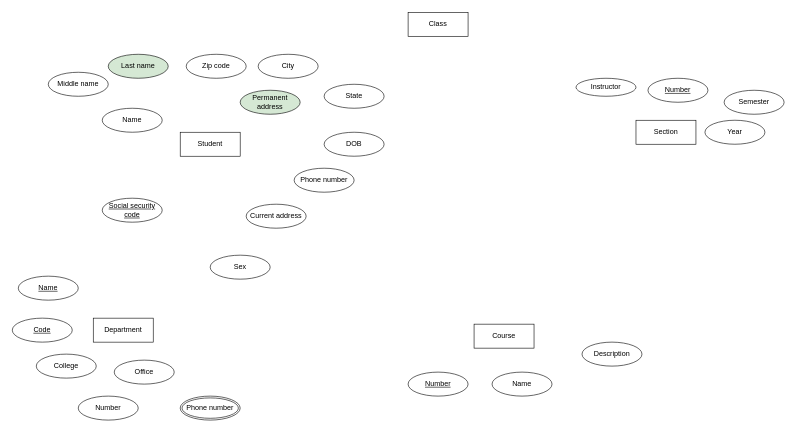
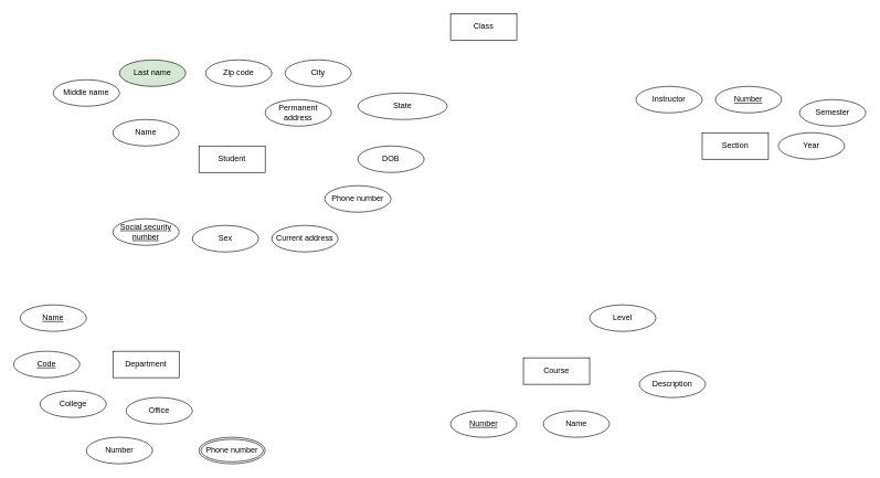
  <mxCell id="0" />
  <mxCell id="1" parent="0" />
  <mxCell id="2" value="Student" style="whiteSpace=wrap;html=1;align=center;" vertex="1" parent="1"><mxGeometry x="300" y="220" width="100" height="40" as="geometry" /></mxCell>
  <mxCell id="3" value="Name" style="ellipse;whiteSpace=wrap;html=1;align=center;" vertex="1" parent="1"><mxGeometry x="170" y="180" width="100" height="40" as="geometry" /></mxCell>
- <mxCell id="4" value="Social security code" style="ellipse;whiteSpace=wrap;html=1;align=center;fontStyle=4;" vertex="1" parent="1"><mxGeometry x="170" y="330" width="100" height="40" as="geometry" /></mxCell>
+ <mxCell id="4" value="Social security number" style="ellipse;whiteSpace=wrap;html=1;align=center;fontStyle=4;" vertex="1" parent="1"><mxGeometry x="170" y="330" width="100" height="40" as="geometry" /></mxCell>
  <mxCell id="5" value="Current address" style="ellipse;whiteSpace=wrap;html=1;align=center;" vertex="1" parent="1"><mxGeometry x="410" y="340" width="100" height="40" as="geometry" /></mxCell>
- <mxCell id="6" value="Permanent address" style="ellipse;whiteSpace=wrap;html=1;align=center;fillColor=#d5e8d4;" vertex="1" parent="1"><mxGeometry x="400" y="150" width="100" height="40" as="geometry" /></mxCell>
+ <mxCell id="6" value="Permanent address" style="ellipse;whiteSpace=wrap;html=1;align=center;" vertex="1" parent="1"><mxGeometry x="400" y="150" width="100" height="40" as="geometry" /></mxCell>
  <mxCell id="7" value="Phone number" style="ellipse;whiteSpace=wrap;html=1;align=center;" vertex="1" parent="1"><mxGeometry x="490" y="280" width="100" height="40" as="geometry" /></mxCell>
  <mxCell id="8" value="DOB" style="ellipse;whiteSpace=wrap;html=1;align=center;" vertex="1" parent="1"><mxGeometry x="540" y="220" width="100" height="40" as="geometry" /></mxCell>
- <mxCell id="9" value="Sex" style="ellipse;whiteSpace=wrap;html=1;align=center;" vertex="1" parent="1"><mxGeometry x="350" y="425" width="100" height="40" as="geometry" /></mxCell>
- <mxCell id="10" value="Department" style="whiteSpace=wrap;html=1;align=center;" vertex="1" parent="1"><mxGeometry x="155" y="530" width="100" height="40" as="geometry" /></mxCell>
+ <mxCell id="9" value="Sex" style="ellipse;whiteSpace=wrap;html=1;align=center;" vertex="1" parent="1"><mxGeometry x="290" y="340" width="100" height="40" as="geometry" /></mxCell>
+ <mxCell id="10" value="Department" style="whiteSpace=wrap;html=1;align=center;" vertex="1" parent="1"><mxGeometry x="170" y="530" width="100" height="40" as="geometry" /></mxCell>
  <mxCell id="11" value="Course" style="whiteSpace=wrap;html=1;align=center;" vertex="1" parent="1"><mxGeometry x="790" y="540" width="100" height="40" as="geometry" /></mxCell>
  <mxCell id="12" value="Section" style="whiteSpace=wrap;html=1;align=center;" vertex="1" parent="1"><mxGeometry x="1060" y="200" width="100" height="40" as="geometry" /></mxCell>
  <mxCell id="13" value="Zip code" style="ellipse;whiteSpace=wrap;html=1;align=center;" vertex="1" parent="1"><mxGeometry x="310" y="90" width="100" height="40" as="geometry" /></mxCell>
- <mxCell id="14" value="State" style="ellipse;whiteSpace=wrap;html=1;align=center;" vertex="1" parent="1"><mxGeometry x="540" y="140" width="100" height="40" as="geometry" /></mxCell>
+ <mxCell id="14" value="State" style="ellipse;whiteSpace=wrap;html=1;align=center;" vertex="1" parent="1"><mxGeometry x="540" y="140" width="135" height="40" as="geometry" /></mxCell>
  <mxCell id="15" value="City" style="ellipse;whiteSpace=wrap;html=1;align=center;" vertex="1" parent="1"><mxGeometry x="430" y="90" width="100" height="40" as="geometry" /></mxCell>
  <mxCell id="16" value="Middle name" style="ellipse;whiteSpace=wrap;html=1;align=center;" vertex="1" parent="1"><mxGeometry x="80" y="120" width="100" height="40" as="geometry" /></mxCell>
  <mxCell id="17" value="Last name" style="ellipse;whiteSpace=wrap;html=1;align=center;fillColor=#d5e8d4;" vertex="1" parent="1"><mxGeometry x="180" y="90" width="100" height="40" as="geometry" /></mxCell>
  <mxCell id="18" value="Class" style="whiteSpace=wrap;html=1;align=center;" vertex="1" parent="1"><mxGeometry x="680" y="20" width="100" height="40" as="geometry" /></mxCell>
  <mxCell id="19" value="Name" style="ellipse;whiteSpace=wrap;html=1;align=center;fontStyle=4;" vertex="1" parent="1"><mxGeometry x="30" y="460" width="100" height="40" as="geometry" /></mxCell>
  <mxCell id="20" value="Code" style="ellipse;whiteSpace=wrap;html=1;align=center;fontStyle=4;" vertex="1" parent="1"><mxGeometry x="20" y="530" width="100" height="40" as="geometry" /></mxCell>
  <mxCell id="21" value="College" style="ellipse;whiteSpace=wrap;html=1;align=center;" vertex="1" parent="1"><mxGeometry x="60" y="590" width="100" height="40" as="geometry" /></mxCell>
  <mxCell id="22" value="Office" style="ellipse;whiteSpace=wrap;html=1;align=center;" vertex="1" parent="1"><mxGeometry x="190" y="600" width="100" height="40" as="geometry" /></mxCell>
  <mxCell id="23" value="Phone number" style="ellipse;shape=doubleEllipse;margin=3;whiteSpace=wrap;html=1;align=center;" vertex="1" parent="1"><mxGeometry x="300" y="660" width="100" height="40" as="geometry" /></mxCell>
  <mxCell id="24" value="Number" style="ellipse;whiteSpace=wrap;html=1;align=center;" vertex="1" parent="1"><mxGeometry x="130" y="660" width="100" height="40" as="geometry" /></mxCell>
  <mxCell id="25" value="Name" style="ellipse;whiteSpace=wrap;html=1;align=center;" vertex="1" parent="1"><mxGeometry x="820" y="620" width="100" height="40" as="geometry" /></mxCell>
  <mxCell id="26" value="Number" style="ellipse;whiteSpace=wrap;html=1;align=center;fontStyle=4;" vertex="1" parent="1"><mxGeometry x="680" y="620" width="100" height="40" as="geometry" /></mxCell>
- <mxCell id="27" value="Description" style="ellipse;whiteSpace=wrap;html=1;align=center;" vertex="1" parent="1"><mxGeometry x="970" y="570" width="100" height="40" as="geometry" /></mxCell>
- <mxCell id="29" value="Instructor" style="ellipse;whiteSpace=wrap;html=1;align=center;" vertex="1" parent="1"><mxGeometry x="960" y="130" width="100" height="30" as="geometry" /></mxCell>
+ <mxCell id="27" value="Description" style="ellipse;whiteSpace=wrap;html=1;align=center;" vertex="1" parent="1"><mxGeometry x="965" y="560" width="100" height="40" as="geometry" /></mxCell>
+ <mxCell id="28" value="Level" style="ellipse;whiteSpace=wrap;html=1;align=center;" vertex="1" parent="1"><mxGeometry x="890" y="460" width="100" height="40" as="geometry" /></mxCell>
+ <mxCell id="29" value="Instructor" style="ellipse;whiteSpace=wrap;html=1;align=center;" vertex="1" parent="1"><mxGeometry x="960" y="130" width="100" height="40" as="geometry" /></mxCell>
  <mxCell id="30" value="Number" style="ellipse;whiteSpace=wrap;html=1;align=center;fontStyle=4;" vertex="1" parent="1"><mxGeometry x="1080" y="130" width="100" height="40" as="geometry" /></mxCell>
  <mxCell id="31" value="Year" style="ellipse;whiteSpace=wrap;html=1;align=center;" vertex="1" parent="1"><mxGeometry x="1175" y="200" width="100" height="40" as="geometry" /></mxCell>
  <mxCell id="32" value="Semester" style="ellipse;whiteSpace=wrap;html=1;align=center;" vertex="1" parent="1"><mxGeometry x="1207" y="150" width="100" height="40" as="geometry" /></mxCell>
